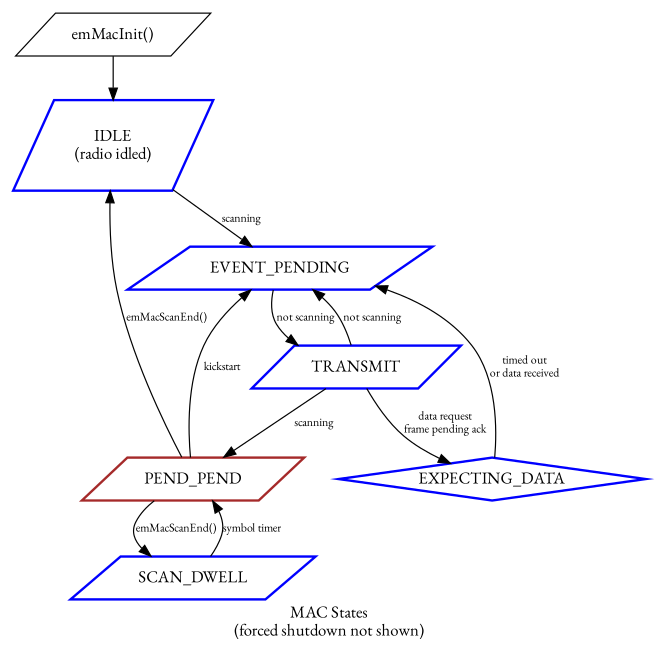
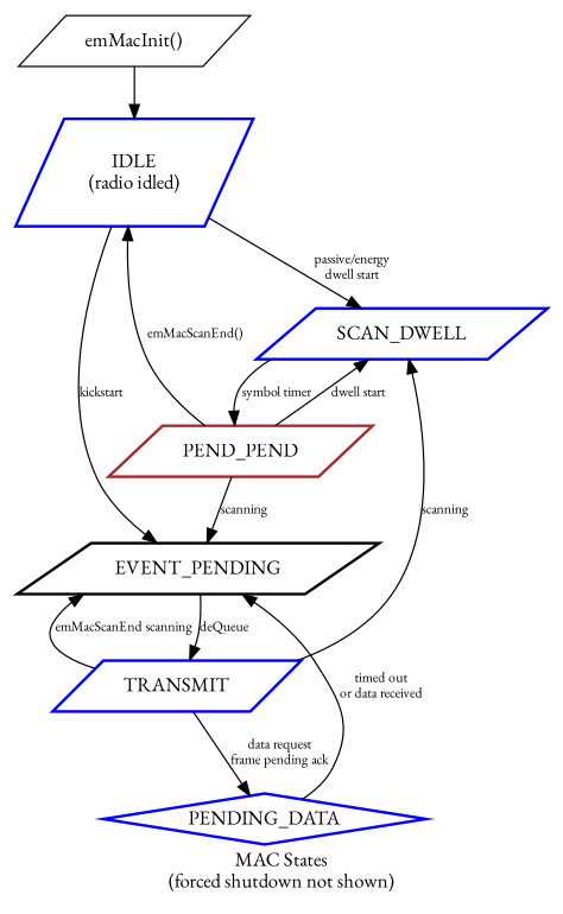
  digraph {
    fontname="EB Garamond"
    label="MAC States\n(forced shutdown not shown)"
    node [color=blue fontname="EB Garamond" shape=parallelogram style=bold]
    edge [fontname="EB Garamond" fontsize=10.00 labeldistance=3.0 labelfontsize=10.00]
    n1 [color=black label="emMacInit()" style=solid]
    n2 [label="IDLE\n(radio idled)"]
    n3 [label=SCAN_DWELL]
-   n4 [label=EVENT_PENDING]
+   n4 [color=black label=EVENT_PENDING]
    n5 [color=brown label=PEND_PEND]
    n6 [label=TRANSMIT]
-   n7 [label=EXPECTING_DATA shape=diamond]
+   n7 [label=PENDING_DATA shape=diamond]
    n1 -> n2
-   n2 -> n4 [label=scanning]
+   n2 -> n3 [label="passive/energy\ndwell start"]
+   n2 -> n4 [label=kickstart]
    n3 -> n5 [label="symbol timer"]
-   n4 -> n6 [label="not scanning"]
+   n4 -> n6 [label=deQueue]
    n5 -> n2 [label="emMacScanEnd()"]
-   n5 -> n3 [label="emMacScanEnd()"]
-   n5 -> n4 [label=kickstart]
-   n6 -> n4 [label="not scanning"]
-   n6 -> n5 [label=scanning]
+   n5 -> n3 [label="dwell start"]
+   n5 -> n4 [label=scanning]
+   n6 -> n4 [label="emMacScanEnd scanning"]
+   n6 -> n3 [label=scanning]
    n6 -> n7 [label="data request\nframe pending ack"]
    n7 -> n4 [label="timed out\nor data received"]
  }
